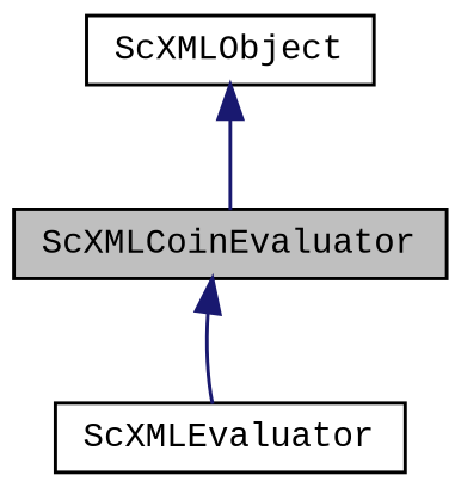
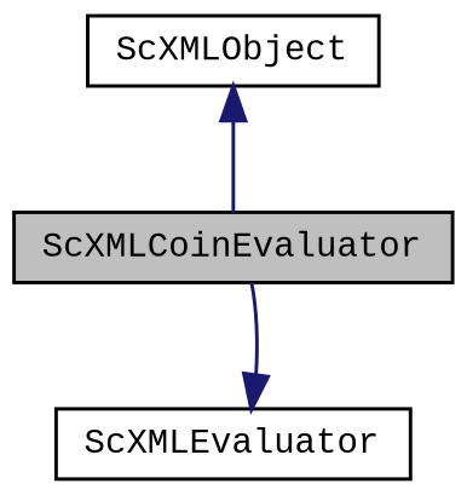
  digraph {
    fontname="Liberation Mono"
    node [color=black fillcolor=white fontname="Liberation Mono" fontsize=10 shape=record style=filled]
    edge [color=midnightblue dir=back fontname="Liberation Mono" fontsize=10 labelfontname=Helvetica labelfontsize=10 style=solid]
    n1 [fillcolor=grey75 fontcolor=black height=0.2 label=ScXMLCoinEvaluator width=0.4]
    n2 [height=0.2 label=ScXMLEvaluator width=0.4]
    n3 [height=0.2 label=ScXMLObject width=0.4]
-   n1 -> n2
+   n2 -> n1
    n3 -> n1
  }
